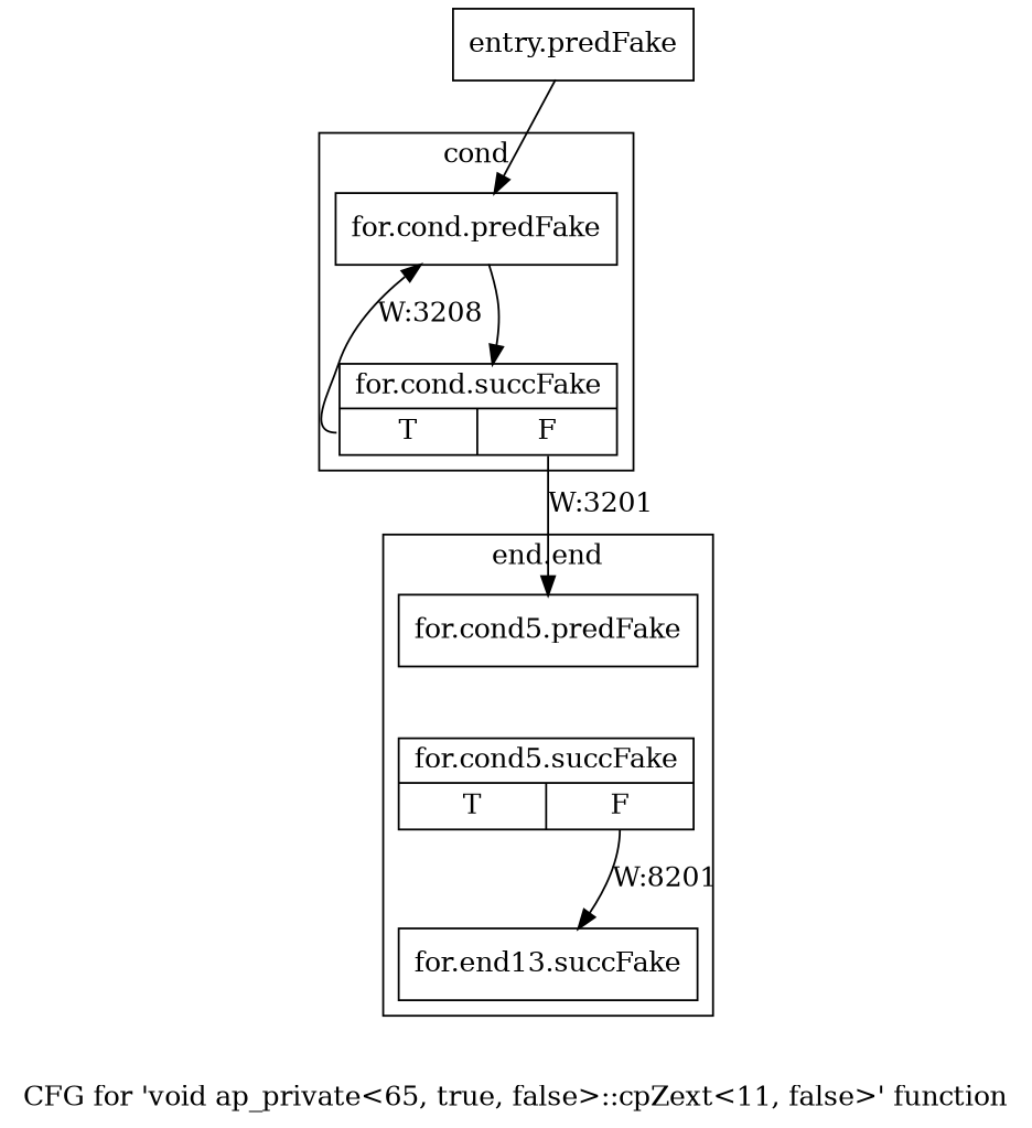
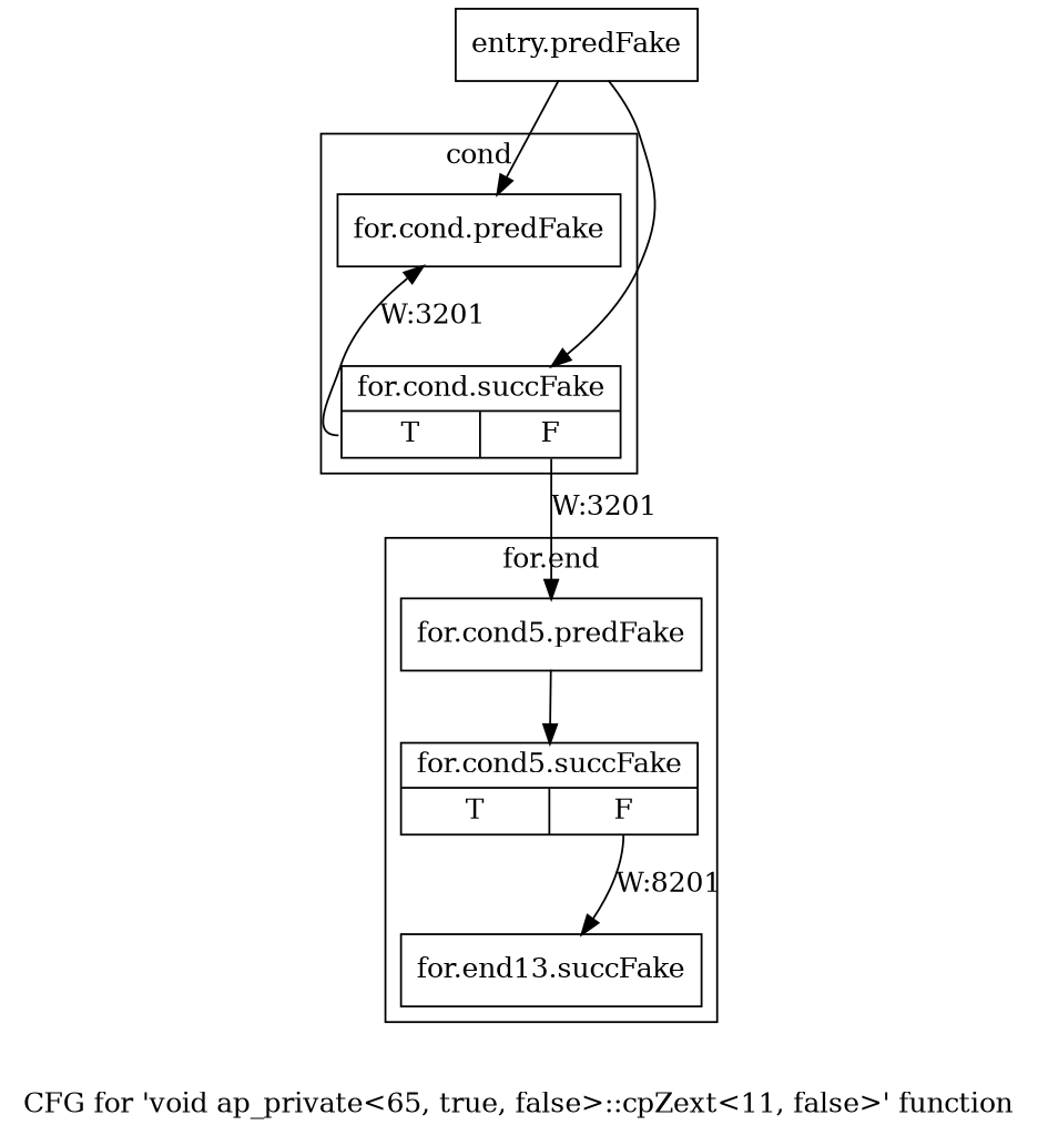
  digraph {
    label="CFG for 'void ap_private\<65, true, false\>::cpZext\<11, false\>' function"
    node [filename="/tools/Xilinx/Vitis_HLS/2022.1/include/etc/ap_private.h" linenumber=5612 shape=record]
    edge [execusionnum=3200 filename="/tools/Xilinx/Vitis_HLS/2022.1/include/etc/ap_private.h"]
    n1 [label="{for.end13.succFake}" linenumber=5614]
    n2 [label="{for.cond5.predFake}"]
    n3 [label="{for.cond5.succFake|{<s0>T|<s1>F}}"]
    n4 [label="{for.cond.predFake}" linenumber=5610]
    n5 [label="{for.cond.succFake|{<s0>T|<s1>F}}" linenumber=5610]
    n6 [label="{entry.predFake}" filename="" linenumber=""]
    subgraph cluster_1 {
      invocationtime=3201
-     label="end.end"
+     label="for.end"
      tripcount=3200
      n1
      n2
      n3
    }
    subgraph cluster_2 {
      invocationtime=3200
      label=cond
      tripcount=3200
      n4
      n5
    }
+   n2 -> n3 [execusionnum=6400]
    n3 -> n1 [label="W:8201" tailport=s1]
-   n4 -> n5 [execusionnum=6400]
+   n6 -> n5 [execusionnum=6400]
    n5 -> n2 [label="W:3201" tailport=s1]
-   n5 -> n4 [label="W:3208" tailport=s0]
+   n5 -> n4 [label="W:3201" tailport=s0]
    n6 -> n4
  }
